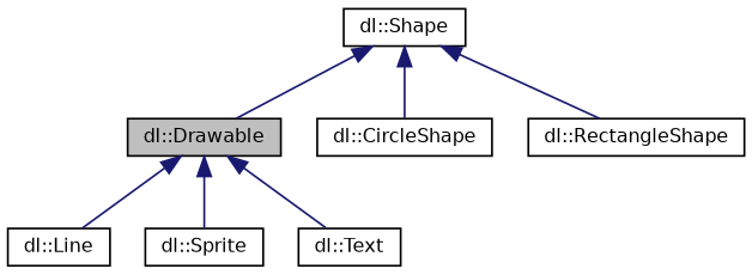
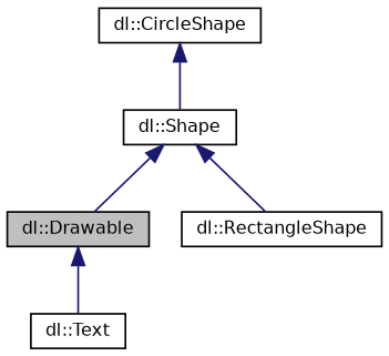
  digraph {
    node [color=black fillcolor=white fontname=Helvetica fontsize=10 shape=record style=filled]
    edge [color=midnightblue dir=back fontname=Helvetica fontsize=10 labelfontname=Helvetica labelfontsize=10 style=solid]
    n1 [fillcolor=grey75 fontcolor=black height=0.2 label="dl::Drawable" width=0.4]
-   n2 [height=0.2 label="dl::Line" width=0.4]
-   n3 [height=0.2 label="dl::Sprite" width=0.4]
    n4 [height=0.2 label="dl::Text" width=0.4]
    n5 [height=0.2 label="dl::Shape" width=0.4]
    n6 [height=0.2 label="dl::CircleShape" width=0.4]
    n7 [height=0.2 label="dl::RectangleShape" width=0.4]
-   n1 -> n2
-   n1 -> n3
    n1 -> n4
    n5 -> n1
-   n5 -> n6
+   n6 -> n5
    n5 -> n7
  }
